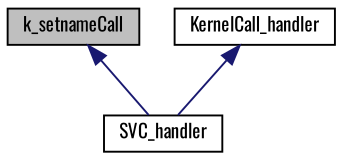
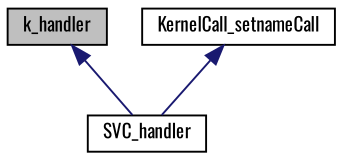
  digraph {
    fontname=Oswald
    rankdir=TB
    node [color=black fillcolor=white fontname=Oswald fontsize=10 shape=record style=filled]
    edge [color=midnightblue dir=back fontname=Oswald fontsize=10 labelfontname=Helvetica labelfontsize=10 style=solid]
-   n1 [fillcolor=grey75 fontcolor=black height=0.2 label=k_setnameCall width=0.4]
+   n1 [fillcolor=grey75 fontcolor=black height=0.2 label=k_handler width=0.4]
    n2 [height=0.2 label=SVC_handler width=0.4]
-   n3 [height=0.2 label=KernelCall_handler width=0.4]
+   n3 [height=0.2 label=KernelCall_setnameCall width=0.4]
    n1 -> n2
    n3 -> n2
  }
